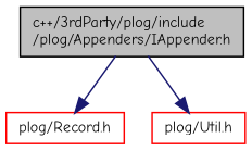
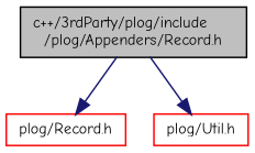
  digraph {
    fontname="Comic Neue"
    node [color=red fontname="Comic Neue" fontsize=10 shape=record]
    edge [color=midnightblue fontname="Comic Neue" fontsize=10 labelfontname=Helvetica labelfontsize=10 style=solid]
-   n1 [color=black fillcolor=grey75 fontcolor=black height=0.2 label="c++/3rdParty/plog/include\l/plog/Appenders/IAppender.h" style=filled width=0.4]
+   n1 [color=black fillcolor=grey75 fontcolor=black height=0.2 label="c++/3rdParty/plog/include\l/plog/Appenders/Record.h" style=filled width=0.4]
    n2 [height=0.2 label="plog/Record.h" width=0.4]
    n3 [height=0.2 label="plog/Util.h" width=0.4]
    n1 -> n2
    n1 -> n3
  }
